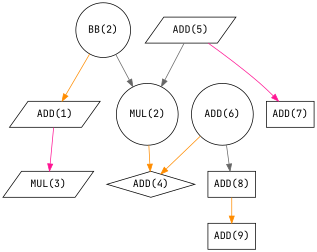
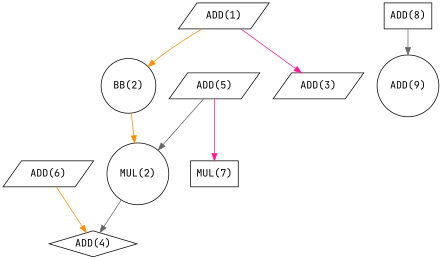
  digraph {
    fontname="JetBrains Mono"
    node [color=black fontname="JetBrains Mono" ir="my_.lr.ph" opcode=ADD shape=parallelogram]
    edge [color=gray40 fontname="JetBrains Mono"]
    n1 [label="BB(2)" opcode=BB shape=circle]
    n2 [label="ADD(1)"]
    n3 [label="MUL(2)" opcode=MUL shape=circle]
-   n4 [label="MUL(3)"]
+   n4 [label="ADD(3)"]
    n5 [label="ADD(4)" shape=diamond]
    n6 [label="ADD(5)"]
-   n7 [label="ADD(7)" shape=box]
-   n8 [label="ADD(6)" shape=circle]
+   n7 [label="MUL(7)" shape=box]
+   n8 [label="ADD(6)"]
    n9 [label="ADD(8)" shape=box]
-   n10 [label="ADD(9)" shape=box]
-   n1 -> n2 [color=darkorange]
-   n1 -> n3
+   n10 [label="ADD(9)" shape=circle]
+   n2 -> n1 [color=darkorange]
+   n1 -> n3 [color=darkorange]
    n2 -> n4 [color=deeppink]
-   n3 -> n5 [color=darkorange]
+   n3 -> n5
    n6 -> n3
    n6 -> n7 [color=deeppink]
    n8 -> n5 [color=darkorange]
-   n8 -> n9
-   n9 -> n10 [color=darkorange]
+   n9 -> n10
  }
